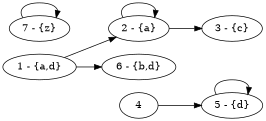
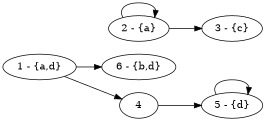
  digraph {
    rankdir=LR
    n1 [label="1 - {a,d}"]
    n2 [label="2 - {a}"]
    n3 [label="6 - {b,d}"]
    n4 [label="3 - {c}"]
    n5 [label="5 - {d}"]
    4
-   n7 [label="7 - {z}"]
-   n1 -> n2
+   n1 -> 4
    n1 -> n3
    n2 -> n2
    n2 -> n4
    n5 -> n5
    4 -> n5
-   n7 -> n7
  }
